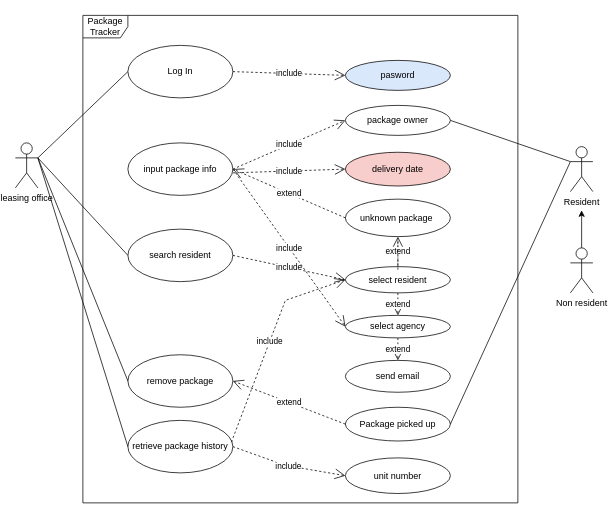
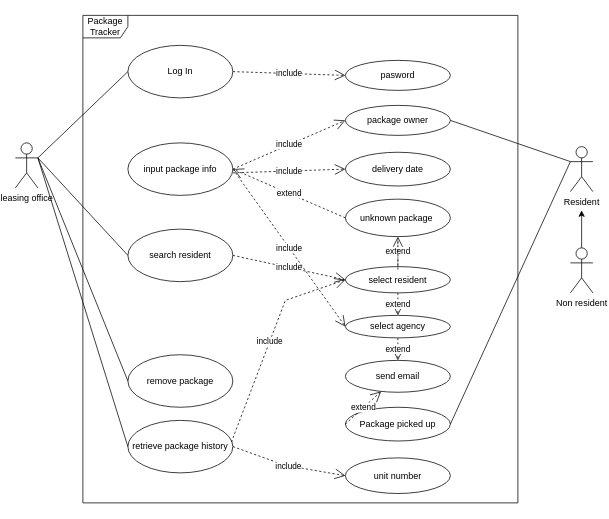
  <mxCell id="0" />
  <mxCell id="1" parent="0" />
  <mxCell id="2" value="leasing office" style="shape=umlActor;verticalLabelPosition=bottom;verticalAlign=top;html=1;outlineConnect=0;" parent="1" vertex="1"><mxGeometry x="20" y="190" width="30" height="60" as="geometry" /></mxCell>
  <mxCell id="3" value="Resident" style="shape=umlActor;verticalLabelPosition=bottom;verticalAlign=top;html=1;outlineConnect=0;" parent="1" vertex="1"><mxGeometry x="760" y="195" width="30" height="60" as="geometry" /></mxCell>
  <mxCell id="4" value="Package Tracker" style="shape=umlFrame;whiteSpace=wrap;html=1;" parent="1" vertex="1"><mxGeometry x="110" width="580" height="650" as="geometry" y="20" /></mxCell>
  <mxCell id="5" value="Package picked up" style="ellipse;whiteSpace=wrap;html=1;" parent="1" vertex="1"><mxGeometry x="460" y="542.5" width="140" height="45" as="geometry" /></mxCell>
  <mxCell id="6" value="unknown package&amp;nbsp;" style="ellipse;whiteSpace=wrap;html=1;" parent="1" vertex="1"><mxGeometry x="460" y="265" width="140" height="50" as="geometry" /></mxCell>
  <mxCell id="7" value="send email" style="ellipse;whiteSpace=wrap;html=1;" parent="1" vertex="1"><mxGeometry x="460" y="480" width="140" height="42.5" as="geometry" /></mxCell>
  <mxCell id="8" value="Log In" style="ellipse;whiteSpace=wrap;html=1;" parent="1" vertex="1"><mxGeometry x="170" y="60" width="140" height="70" as="geometry" /></mxCell>
- <mxCell id="9" value="pasword" style="ellipse;whiteSpace=wrap;html=1;fillColor=#dae8fc;" parent="1" vertex="1"><mxGeometry x="460" y="80" width="140" height="40" as="geometry" /></mxCell>
+ <mxCell id="9" value="pasword" style="ellipse;whiteSpace=wrap;html=1;" parent="1" vertex="1"><mxGeometry x="460" y="80" width="140" height="40" as="geometry" /></mxCell>
  <mxCell id="10" value="search resident" style="ellipse;whiteSpace=wrap;html=1;" parent="1" vertex="1"><mxGeometry x="170" y="305" width="140" height="70" as="geometry" /></mxCell>
  <mxCell id="11" value="remove package" style="ellipse;whiteSpace=wrap;html=1;" parent="1" vertex="1"><mxGeometry x="170" y="472.5" width="140" height="70" as="geometry" /></mxCell>
  <mxCell id="12" value="select resident" style="ellipse;whiteSpace=wrap;html=1;" parent="1" vertex="1"><mxGeometry x="460" y="355" width="140" height="35" as="geometry" /></mxCell>
  <mxCell id="13" value="retrieve package history" style="ellipse;whiteSpace=wrap;html=1;" parent="1" vertex="1"><mxGeometry x="170" y="560" width="140" height="70" as="geometry" /></mxCell>
  <mxCell id="14" value="" style="endArrow=none;html=1;rounded=0;entryX=0;entryY=0.5;entryDx=0;entryDy=0;exitX=1;exitY=0.333;exitDx=0;exitDy=0;exitPerimeter=0;" parent="1" source="2" target="8" edge="1"><mxGeometry width="50" height="50" relative="1" as="geometry"><mxPoint x="50" y="210" as="sourcePoint" /><mxPoint x="130" y="150" as="targetPoint" /></mxGeometry></mxCell>
  <mxCell id="15" value="" style="endArrow=none;html=1;rounded=0;exitX=1;exitY=0.333;exitDx=0;exitDy=0;exitPerimeter=0;entryX=0;entryY=0.5;entryDx=0;entryDy=0;" parent="1" source="2" target="13" edge="1"><mxGeometry width="50" height="50" relative="1" as="geometry"><mxPoint x="430" y="400" as="sourcePoint" /><mxPoint x="480" y="350" as="targetPoint" /></mxGeometry></mxCell>
  <mxCell id="16" value="" style="endArrow=none;html=1;rounded=0;entryX=0;entryY=0.5;entryDx=0;entryDy=0;exitX=1;exitY=0.333;exitDx=0;exitDy=0;exitPerimeter=0;" parent="1" source="2" target="11" edge="1"><mxGeometry width="50" height="50" relative="1" as="geometry"><mxPoint x="430" y="400" as="sourcePoint" /><mxPoint x="480" y="350" as="targetPoint" /></mxGeometry></mxCell>
  <mxCell id="17" value="" style="endArrow=none;html=1;rounded=0;exitX=1;exitY=0.333;exitDx=0;exitDy=0;exitPerimeter=0;entryX=0;entryY=0.5;entryDx=0;entryDy=0;" parent="1" source="2" target="10" edge="1"><mxGeometry width="50" height="50" relative="1" as="geometry"><mxPoint x="430" y="400" as="sourcePoint" /><mxPoint x="480" y="350" as="targetPoint" /><Array as="points" /></mxGeometry></mxCell>
  <mxCell id="18" value="include" style="endArrow=open;endSize=12;dashed=1;html=1;rounded=0;entryX=0;entryY=0.5;entryDx=0;entryDy=0;exitX=0.986;exitY=0.414;exitDx=0;exitDy=0;exitPerimeter=0;" parent="1" source="13" target="12" edge="1"><mxGeometry width="160" relative="1" as="geometry"><mxPoint x="330" y="300" as="sourcePoint" /><mxPoint x="470" y="237.5" as="targetPoint" /><Array as="points"><mxPoint x="380" y="400" /></Array></mxGeometry></mxCell>
  <mxCell id="19" value="extend" style="endArrow=open;endSize=12;dashed=1;html=1;rounded=0;exitX=0.5;exitY=1;exitDx=0;exitDy=0;entryX=0.5;entryY=0;entryDx=0;entryDy=0;" parent="1" source="12" target="28" edge="1"><mxGeometry width="160" relative="1" as="geometry"><mxPoint x="330" y="290" as="sourcePoint" /><mxPoint x="470" y="237.5" as="targetPoint" /></mxGeometry></mxCell>
- <mxCell id="20" value="extend" style="endArrow=open;endSize=12;dashed=1;html=1;rounded=0;entryX=1;entryY=0.5;entryDx=0;entryDy=0;exitX=0;exitY=0.5;exitDx=0;exitDy=0;" parent="1" source="5" target="11" edge="1"><mxGeometry width="160" relative="1" as="geometry"><mxPoint x="330" y="295" as="sourcePoint" /><mxPoint x="470" y="315" as="targetPoint" /></mxGeometry></mxCell>
+ <mxCell id="20" value="extend" style="endArrow=open;endSize=12;dashed=1;html=1;rounded=0;exitX=0;exitY=0.5;exitDx=0;exitDy=0;" parent="1" source="5" target="7" edge="1"><mxGeometry width="160" relative="1" as="geometry"><mxPoint x="330" y="295" as="sourcePoint" /><mxPoint x="470" y="315" as="targetPoint" /></mxGeometry></mxCell>
  <mxCell id="21" value="" style="endArrow=none;html=1;rounded=0;exitX=0;exitY=0.333;exitDx=0;exitDy=0;exitPerimeter=0;entryX=1;entryY=0.5;entryDx=0;entryDy=0;" parent="1" source="3" target="5" edge="1"><mxGeometry width="50" height="50" relative="1" as="geometry"><mxPoint x="420" y="330" as="sourcePoint" /><mxPoint x="470" y="280" as="targetPoint" /></mxGeometry></mxCell>
  <mxCell id="22" value="include" style="endArrow=open;endSize=12;dashed=1;html=1;rounded=0;exitX=1;exitY=0.5;exitDx=0;exitDy=0;entryX=0;entryY=0.5;entryDx=0;entryDy=0;" parent="1" source="10" target="12" edge="1"><mxGeometry width="160" relative="1" as="geometry"><mxPoint x="320" y="105" as="sourcePoint" /><mxPoint x="470" y="60" as="targetPoint" /></mxGeometry></mxCell>
  <mxCell id="23" value="extend" style="endArrow=open;endSize=12;dashed=1;html=1;rounded=0;exitX=0.5;exitY=0;exitDx=0;exitDy=0;" parent="1" source="12" target="6" edge="1"><mxGeometry width="160" relative="1" as="geometry"><mxPoint x="530" y="210" as="sourcePoint" /><mxPoint x="540" y="340" as="targetPoint" /></mxGeometry></mxCell>
  <mxCell id="24" value="include" style="endArrow=open;endSize=12;dashed=1;html=1;rounded=0;exitX=1;exitY=0.5;exitDx=0;exitDy=0;entryX=0;entryY=0.5;entryDx=0;entryDy=0;" parent="1" source="8" target="9" edge="1"><mxGeometry width="160" relative="1" as="geometry"><mxPoint x="320" y="105" as="sourcePoint" /><mxPoint x="470" y="60" as="targetPoint" /></mxGeometry></mxCell>
  <mxCell id="25" value="extend" style="endArrow=open;endSize=12;dashed=1;html=1;rounded=0;startArrow=none;" parent="1" source="28" target="7" edge="1"><mxGeometry width="160" relative="1" as="geometry"><mxPoint x="530" y="320" as="sourcePoint" /><mxPoint x="540" y="295" as="targetPoint" /></mxGeometry></mxCell>
  <mxCell id="26" value="input package info" style="ellipse;whiteSpace=wrap;html=1;" parent="1" vertex="1"><mxGeometry x="170" y="190" width="140" height="70" as="geometry" /></mxCell>
  <mxCell id="27" value="extend" style="endArrow=open;endSize=12;dashed=1;html=1;rounded=0;entryX=1;entryY=0.5;entryDx=0;entryDy=0;exitX=0;exitY=0.5;exitDx=0;exitDy=0;" parent="1" source="6" target="26" edge="1"><mxGeometry width="160" relative="1" as="geometry"><mxPoint x="540" y="220" as="sourcePoint" /><mxPoint x="540" y="190" as="targetPoint" /></mxGeometry></mxCell>
  <mxCell id="28" value="select agency" style="ellipse;whiteSpace=wrap;html=1;" parent="1" vertex="1"><mxGeometry x="460" y="420" width="140" height="30" as="geometry" /></mxCell>
  <mxCell id="29" value="" style="endArrow=none;endSize=12;dashed=1;html=1;rounded=0;" parent="1" edge="1"><mxGeometry width="160" relative="1" as="geometry"><mxPoint x="530" y="320" as="sourcePoint" /><mxPoint x="530" y="360" as="targetPoint" /></mxGeometry></mxCell>
  <mxCell id="30" value="package owner" style="ellipse;whiteSpace=wrap;html=1;" parent="1" vertex="1"><mxGeometry x="460" y="140" width="140" height="40" as="geometry" /></mxCell>
  <mxCell id="31" value="include" style="endArrow=open;endSize=12;dashed=1;html=1;rounded=0;exitX=1;exitY=0.5;exitDx=0;exitDy=0;entryX=0;entryY=0.5;entryDx=0;entryDy=0;" parent="1" source="26" target="30" edge="1"><mxGeometry width="160" relative="1" as="geometry"><mxPoint x="320" y="105" as="sourcePoint" /><mxPoint x="470" y="110" as="targetPoint" /></mxGeometry></mxCell>
  <mxCell id="32" value="include" style="endArrow=open;endSize=12;dashed=1;html=1;rounded=0;exitX=1;exitY=0.5;exitDx=0;exitDy=0;entryX=0;entryY=0.5;entryDx=0;entryDy=0;" parent="1" source="26" target="28" edge="1"><mxGeometry width="160" relative="1" as="geometry"><mxPoint x="320" y="235" as="sourcePoint" /><mxPoint x="470" y="170" as="targetPoint" /></mxGeometry></mxCell>
  <mxCell id="33" value="Non resident" style="shape=umlActor;verticalLabelPosition=bottom;verticalAlign=top;html=1;outlineConnect=0;" parent="1" vertex="1"><mxGeometry x="760" y="330" width="30" height="60" as="geometry" /></mxCell>
  <mxCell id="34" value="" style="endArrow=none;html=1;rounded=0;entryX=0;entryY=0.333;entryDx=0;entryDy=0;entryPerimeter=0;exitX=1;exitY=0.5;exitDx=0;exitDy=0;" parent="1" source="30" target="3" edge="1"><mxGeometry width="50" height="50" relative="1" as="geometry"><mxPoint x="310" y="225" as="sourcePoint" /><mxPoint x="630" y="300" as="targetPoint" /><Array as="points" /></mxGeometry></mxCell>
  <mxCell id="35" value="" style="endArrow=classic;html=1;rounded=0;" parent="1" source="33" edge="1"><mxGeometry width="50" height="50" relative="1" as="geometry"><mxPoint x="580" y="500" as="sourcePoint" /><mxPoint x="775" y="280" as="targetPoint" /></mxGeometry></mxCell>
- <mxCell id="36" value="delivery date" style="ellipse;whiteSpace=wrap;html=1;fillColor=#f8cecc;" parent="1" vertex="1"><mxGeometry x="460" y="202.5" width="140" height="45" as="geometry" /></mxCell>
+ <mxCell id="36" value="delivery date" style="ellipse;whiteSpace=wrap;html=1;" parent="1" vertex="1"><mxGeometry x="460" y="202.5" width="140" height="45" as="geometry" /></mxCell>
  <mxCell id="37" value="include" style="endArrow=open;endSize=12;dashed=1;html=1;rounded=0;entryX=0;entryY=0.5;entryDx=0;entryDy=0;" parent="1" target="36" edge="1"><mxGeometry width="160" relative="1" as="geometry"><mxPoint x="310" y="230" as="sourcePoint" /><mxPoint x="470" y="170" as="targetPoint" /></mxGeometry></mxCell>
  <mxCell id="38" value="unit number" style="ellipse;whiteSpace=wrap;html=1;" parent="1" vertex="1"><mxGeometry x="460" y="610" width="140" height="47.5" as="geometry" /></mxCell>
  <mxCell id="39" value="include" style="endArrow=open;endSize=12;dashed=1;html=1;rounded=0;entryX=0;entryY=0.5;entryDx=0;entryDy=0;exitX=1;exitY=0.5;exitDx=0;exitDy=0;" parent="1" source="13" target="38" edge="1"><mxGeometry width="160" relative="1" as="geometry"><mxPoint x="310" y="590" as="sourcePoint" /><mxPoint x="470" y="382.5" as="targetPoint" /><Array as="points"><mxPoint x="380" y="620" /></Array></mxGeometry></mxCell>
